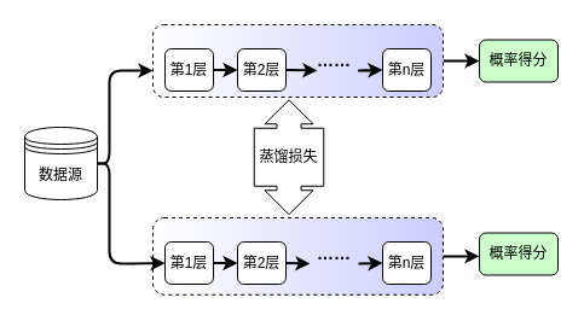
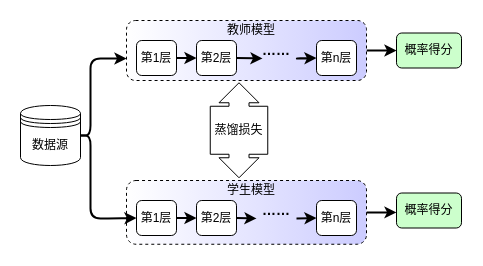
  <mxCell id="0" />
  <mxCell id="1" parent="0" />
  <mxCell id="2" style="edgeStyle=orthogonalEdgeStyle;rounded=0;orthogonalLoop=1;jettySize=auto;html=1;exitX=1;exitY=0.5;exitDx=0;exitDy=0;strokeWidth=2;" edge="1" parent="1" source="3"><mxGeometry relative="1" as="geometry"><mxPoint x="396" y="212" as="targetPoint" /></mxGeometry></mxCell>
  <mxCell id="3" value="" style="rounded=1;whiteSpace=wrap;html=1;gradientColor=#CCCCFF;gradientDirection=east;dashed=1;" vertex="1" parent="1"><mxGeometry x="126" y="180" width="240" height="63.75" as="geometry" /></mxCell>
  <mxCell id="4" style="edgeStyle=orthogonalEdgeStyle;rounded=0;orthogonalLoop=1;jettySize=auto;html=1;exitX=1;exitY=0.5;exitDx=0;exitDy=0;strokeWidth=2;" edge="1" parent="1" source="5"><mxGeometry relative="1" as="geometry"><mxPoint x="396" y="50" as="targetPoint" /></mxGeometry></mxCell>
  <mxCell id="5" value="" style="rounded=1;whiteSpace=wrap;html=1;gradientColor=#CCCCFF;gradientDirection=east;dashed=1;" vertex="1" parent="1"><mxGeometry x="126" y="20" width="240" height="60" as="geometry" /></mxCell>
  <mxCell id="6" value="数据源" style="shape=datastore;whiteSpace=wrap;html=1;" vertex="1" parent="1"><mxGeometry x="20" y="105" width="60" height="60" as="geometry" /></mxCell>
  <mxCell id="7" value="第1层" style="rounded=1;whiteSpace=wrap;html=1;" vertex="1" parent="1"><mxGeometry x="136" y="40" width="40" height="35" as="geometry" /></mxCell>
  <mxCell id="8" value="第2层" style="rounded=1;whiteSpace=wrap;html=1;" vertex="1" parent="1"><mxGeometry x="196" y="40" width="40" height="35" as="geometry" /></mxCell>
  <mxCell id="9" value="第n层" style="rounded=1;whiteSpace=wrap;html=1;" vertex="1" parent="1"><mxGeometry x="316" y="40" width="40" height="35" as="geometry" /></mxCell>
  <mxCell id="10" value="" style="endArrow=classic;html=1;exitX=1;exitY=0.5;exitDx=0;exitDy=0;entryX=0;entryY=0.5;entryDx=0;entryDy=0;strokeWidth=2;" edge="1" parent="1" source="7" target="8"><mxGeometry width="50" height="50" relative="1" as="geometry"><mxPoint x="362" y="155" as="sourcePoint" /><mxPoint x="412" y="105" as="targetPoint" /></mxGeometry></mxCell>
  <mxCell id="11" value="" style="edgeStyle=segmentEdgeStyle;endArrow=classic;html=1;strokeWidth=2;exitX=1;exitY=0.5;exitDx=0;exitDy=0;" edge="1" parent="1" source="6"><mxGeometry width="50" height="50" relative="1" as="geometry"><mxPoint x="326" y="160" as="sourcePoint" /><mxPoint x="126" y="58" as="targetPoint" /><Array as="points"><mxPoint x="90" y="135" /><mxPoint x="90" y="58" /></Array></mxGeometry></mxCell>
  <mxCell id="12" value="&lt;font size=&quot;1&quot;&gt;&lt;b style=&quot;font-size: 14px&quot;&gt;……&lt;/b&gt;&lt;/font&gt;" style="text;html=1;strokeColor=none;fillColor=none;align=center;verticalAlign=middle;whiteSpace=wrap;rounded=0;" vertex="1" parent="1"><mxGeometry x="256" y="40" width="40" height="20" as="geometry" /></mxCell>
  <mxCell id="13" value="第1层" style="rounded=1;whiteSpace=wrap;html=1;" vertex="1" parent="1"><mxGeometry x="136" y="200" width="40" height="35" as="geometry" /></mxCell>
  <mxCell id="14" value="第2层" style="rounded=1;whiteSpace=wrap;html=1;" vertex="1" parent="1"><mxGeometry x="196" y="200" width="40" height="35" as="geometry" /></mxCell>
  <mxCell id="15" value="第n层" style="rounded=1;whiteSpace=wrap;html=1;" vertex="1" parent="1"><mxGeometry x="316" y="200" width="40" height="35" as="geometry" /></mxCell>
  <mxCell id="16" value="" style="endArrow=classic;html=1;exitX=1;exitY=0.5;exitDx=0;exitDy=0;entryX=0;entryY=0.5;entryDx=0;entryDy=0;strokeWidth=2;" edge="1" parent="1" source="13" target="14"><mxGeometry width="50" height="50" relative="1" as="geometry"><mxPoint x="322" y="235" as="sourcePoint" /><mxPoint x="372" y="185" as="targetPoint" /></mxGeometry></mxCell>
  <mxCell id="17" value="" style="edgeStyle=segmentEdgeStyle;endArrow=classic;html=1;strokeWidth=2;entryX=0;entryY=0.5;entryDx=0;entryDy=0;exitX=1;exitY=0.5;exitDx=0;exitDy=0;" edge="1" parent="1" source="6" target="13"><mxGeometry width="50" height="50" relative="1" as="geometry"><mxPoint x="56" y="60" as="sourcePoint" /><mxPoint x="26" y="20" as="targetPoint" /><Array as="points"><mxPoint x="90" y="135" /><mxPoint x="90" y="218" /><mxPoint x="115" y="218" /></Array></mxGeometry></mxCell>
  <mxCell id="18" value="&lt;font size=&quot;1&quot;&gt;&lt;b style=&quot;font-size: 14px&quot;&gt;……&lt;/b&gt;&lt;/font&gt;" style="text;html=1;strokeColor=none;fillColor=none;align=center;verticalAlign=middle;whiteSpace=wrap;rounded=0;" vertex="1" parent="1"><mxGeometry x="256" y="200" width="40" height="20" as="geometry" /></mxCell>
  <mxCell id="19" value="" style="endArrow=classic;html=1;exitX=1;exitY=0.5;exitDx=0;exitDy=0;strokeWidth=2;" edge="1" parent="1" source="14"><mxGeometry width="50" height="50" relative="1" as="geometry"><mxPoint x="162" y="147.5" as="sourcePoint" /><mxPoint x="256" y="218" as="targetPoint" /></mxGeometry></mxCell>
  <mxCell id="20" value="" style="endArrow=classic;html=1;strokeWidth=2;entryX=0;entryY=0.5;entryDx=0;entryDy=0;" edge="1" parent="1" target="15"><mxGeometry width="50" height="50" relative="1" as="geometry"><mxPoint x="296" y="218" as="sourcePoint" /><mxPoint x="222" y="148" as="targetPoint" /></mxGeometry></mxCell>
+ <mxCell id="21" value="教师模型" style="text;html=1;strokeColor=none;fillColor=none;align=center;verticalAlign=middle;whiteSpace=wrap;rounded=0;dashed=1;" vertex="1" parent="1"><mxGeometry x="196" y="20" width="110" height="20" as="geometry" /></mxCell>
+ <mxCell id="22" value="学生模型" style="text;html=1;strokeColor=none;fillColor=none;align=center;verticalAlign=middle;whiteSpace=wrap;rounded=0;dashed=1;" vertex="1" parent="1"><mxGeometry x="191" y="180" width="120" height="20" as="geometry" /></mxCell>
  <mxCell id="23" value="" style="endArrow=classic;html=1;exitX=1;exitY=0.5;exitDx=0;exitDy=0;strokeWidth=2;" edge="1" parent="1" source="8"><mxGeometry width="50" height="50" relative="1" as="geometry"><mxPoint x="202" y="67.5" as="sourcePoint" /><mxPoint x="262" y="58" as="targetPoint" /></mxGeometry></mxCell>
  <mxCell id="24" value="" style="endArrow=classic;html=1;strokeWidth=2;entryX=0;entryY=0.5;entryDx=0;entryDy=0;" edge="1" parent="1" target="9"><mxGeometry width="50" height="50" relative="1" as="geometry"><mxPoint x="312" y="58" as="sourcePoint" /><mxPoint x="262" y="68" as="targetPoint" /><Array as="points"><mxPoint x="292" y="58" /></Array></mxGeometry></mxCell>
  <mxCell id="25" value="" style="html=1;shadow=0;dashed=0;align=center;verticalAlign=middle;shape=mxgraph.arrows2.calloutDoubleArrow;dy=10;dx=20;notch=24;arrowHead=10;rotation=90;" vertex="1" parent="1"><mxGeometry x="191" y="101" width="95" height="57.5" as="geometry" /></mxCell>
  <mxCell id="26" value="蒸馏损失" style="text;html=1;strokeColor=none;fillColor=none;align=center;verticalAlign=middle;whiteSpace=wrap;rounded=0;" vertex="1" parent="1"><mxGeometry x="210" y="119.75" width="57" height="20" as="geometry" /></mxCell>
  <mxCell id="27" value="概率得分" style="rounded=1;whiteSpace=wrap;html=1;fillColor=#CCFFCC;" vertex="1" parent="1"><mxGeometry x="396" y="32.5" width="65" height="35" as="geometry" /></mxCell>
  <mxCell id="28" value="概率得分" style="rounded=1;whiteSpace=wrap;html=1;fillColor=#CCFFCC;" vertex="1" parent="1"><mxGeometry x="396" y="192.5" width="65" height="35" as="geometry" /></mxCell>
